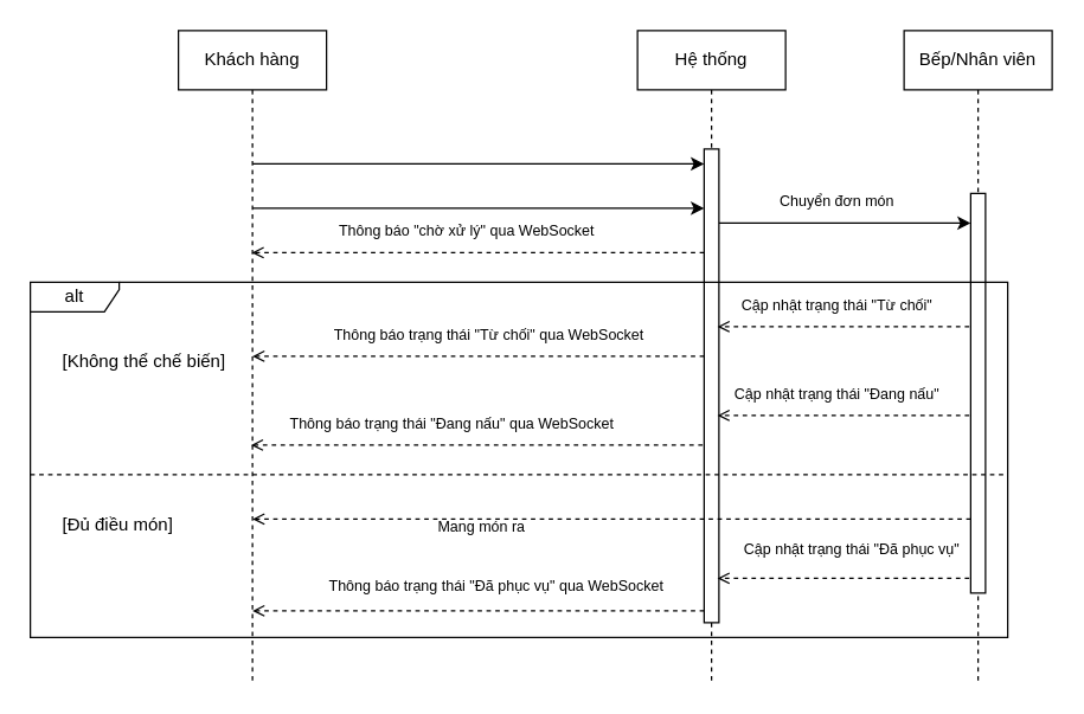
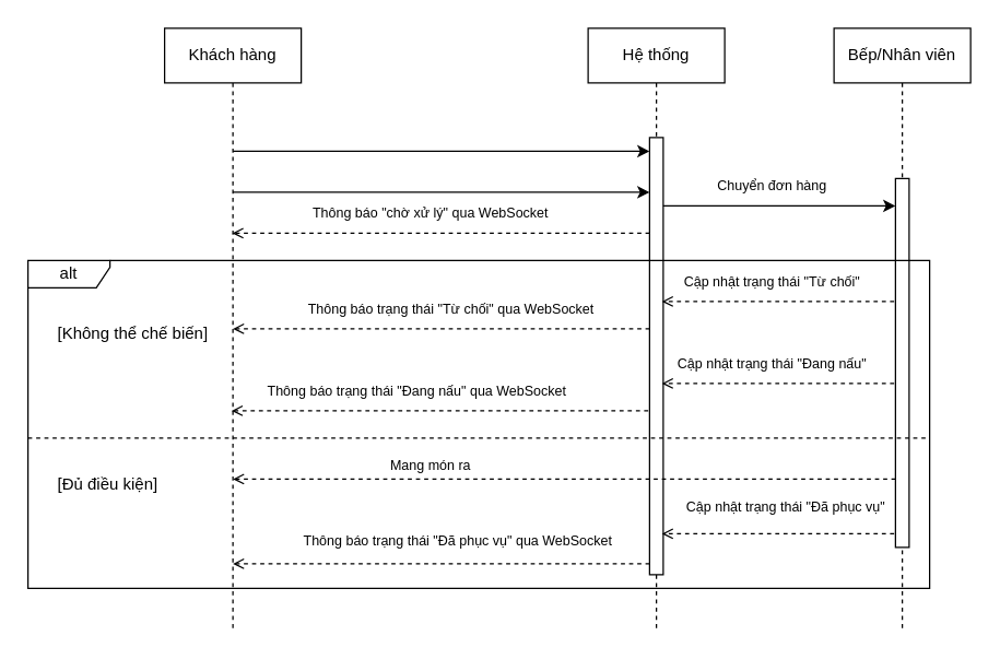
  <mxCell id="0" />
  <mxCell id="1" parent="0" />
  <mxCell id="2" value="Khách hàng" style="shape=umlLifeline;perimeter=lifelinePerimeter;whiteSpace=wrap;html=1;container=0;dropTarget=0;collapsible=0;recursiveResize=0;outlineConnect=0;portConstraint=eastwest;newEdgeStyle={&quot;edgeStyle&quot;:&quot;elbowEdgeStyle&quot;,&quot;elbow&quot;:&quot;vertical&quot;,&quot;curved&quot;:0,&quot;rounded&quot;:0};" parent="1" vertex="1"><mxGeometry x="120" y="20" width="100" height="440" as="geometry" /></mxCell>
  <mxCell id="3" value="Hệ thống" style="shape=umlLifeline;perimeter=lifelinePerimeter;whiteSpace=wrap;html=1;container=0;dropTarget=0;collapsible=0;recursiveResize=0;outlineConnect=0;portConstraint=eastwest;newEdgeStyle={&quot;edgeStyle&quot;:&quot;elbowEdgeStyle&quot;,&quot;elbow&quot;:&quot;vertical&quot;,&quot;curved&quot;:0,&quot;rounded&quot;:0};" parent="1" vertex="1"><mxGeometry x="430" y="20" width="100" height="440" as="geometry" /></mxCell>
  <mxCell id="4" value="&lt;span style=&quot;color: rgba(0, 0, 0, 0); font-family: monospace; font-size: 0px; text-align: start;&quot;&gt;%3CmxGraphModel%3E%3Croot%3E%3CmxCell%20id%3D%220%22%2F%3E%3CmxCell%20id%3D%221%22%20parent%3D%220%22%2F%3E%3CmxCell%20id%3D%222%22%20value%3D%22Interaction%20heading%22%20style%3D%22shape%3DumlFrame%3BwhiteSpace%3Dwrap%3Bhtml%3D1%3BpointerEvents%3D0%3BrecursiveResize%3D0%3Bcontainer%3D1%3Bcollapsible%3D0%3Bwidth%3D170%3B%22%20vertex%3D%221%22%20parent%3D%221%22%3E%3CmxGeometry%20x%3D%2210%22%20y%3D%22220%22%20width%3D%22290%22%20height%3D%22250%22%20as%3D%22geometry%22%2F%3E%3C%2FmxCell%3E%3CmxCell%20id%3D%223%22%20value%3D%22%5Bconstraint1%5D%22%20style%3D%22text%3Bhtml%3D1%3B%22%20vertex%3D%221%22%20parent%3D%222%22%3E%3CmxGeometry%20width%3D%22100%22%20height%3D%2220%22%20relative%3D%221%22%20as%3D%22geometry%22%3E%3CmxPoint%20x%3D%2220%22%20y%3D%2240%22%20as%3D%22offset%22%2F%3E%3C%2FmxGeometry%3E%3C%2FmxCell%3E%3CmxCell%20id%3D%224%22%20value%3D%22%5Bconstraint2%5D%22%20style%3D%22line%3BstrokeWidth%3D1%3Bdashed%3D1%3BlabelPosition%3Dcenter%3BverticalLabelPosition%3Dbottom%3Balign%3Dleft%3BverticalAlign%3Dtop%3BspacingLeft%3D20%3BspacingTop%3D15%3Bhtml%3D1%3BwhiteSpace%3Dwrap%3B%22%20vertex%3D%221%22%20parent%3D%222%22%3E%3CmxGeometry%20y%3D%22125%22%20width%3D%22290%22%20height%3D%2210%22%20as%3D%22geometry%22%2F%3E%3C%2FmxCell%3E%3C%2Froot%3E%3C%2FmxGraphModel%3E&lt;/span&gt;" style="html=1;points=[];perimeter=orthogonalPerimeter;outlineConnect=0;targetShapes=umlLifeline;portConstraint=eastwest;newEdgeStyle={&quot;edgeStyle&quot;:&quot;elbowEdgeStyle&quot;,&quot;elbow&quot;:&quot;vertical&quot;,&quot;curved&quot;:0,&quot;rounded&quot;:0};" parent="3" vertex="1"><mxGeometry x="45" y="80" width="10" height="320" as="geometry" /></mxCell>
  <mxCell id="5" value="Bếp/Nhân viên" style="shape=umlLifeline;perimeter=lifelinePerimeter;whiteSpace=wrap;html=1;container=0;dropTarget=0;collapsible=0;recursiveResize=0;outlineConnect=0;portConstraint=eastwest;newEdgeStyle={&quot;edgeStyle&quot;:&quot;elbowEdgeStyle&quot;,&quot;elbow&quot;:&quot;vertical&quot;,&quot;curved&quot;:0,&quot;rounded&quot;:0};" parent="1" vertex="1"><mxGeometry x="610" y="20" width="100" height="440" as="geometry" /></mxCell>
  <mxCell id="6" value="" style="html=1;points=[];perimeter=orthogonalPerimeter;outlineConnect=0;targetShapes=umlLifeline;portConstraint=eastwest;newEdgeStyle={&quot;edgeStyle&quot;:&quot;elbowEdgeStyle&quot;,&quot;elbow&quot;:&quot;vertical&quot;,&quot;curved&quot;:0,&quot;rounded&quot;:0};" parent="5" vertex="1"><mxGeometry x="45" y="110" width="10" height="270" as="geometry" /></mxCell>
  <mxCell id="7" value="" style="endArrow=classic;html=1;rounded=0;" parent="1" target="4" edge="1"><mxGeometry width="50" height="50" relative="1" as="geometry"><mxPoint x="170" y="110" as="sourcePoint" /><mxPoint x="340" y="110" as="targetPoint" /></mxGeometry></mxCell>
  <mxCell id="8" value="" style="edgeStyle=elbowEdgeStyle;rounded=0;orthogonalLoop=1;jettySize=auto;html=1;elbow=vertical;curved=0;" parent="1" edge="1"><mxGeometry relative="1" as="geometry"><mxPoint x="485" y="149.996" as="sourcePoint" /><mxPoint x="655" y="149.996" as="targetPoint" /></mxGeometry></mxCell>
  <mxCell id="9" value="" style="endArrow=classic;html=1;rounded=0;" parent="1" edge="1"><mxGeometry width="50" height="50" relative="1" as="geometry"><mxPoint x="170" y="140" as="sourcePoint" /><mxPoint x="475" y="140" as="targetPoint" /></mxGeometry></mxCell>
- <mxCell id="10" value="&lt;span style=&quot;font-size: 10px;&quot;&gt;Chuyển đơn món&lt;/span&gt;" style="text;html=1;align=center;verticalAlign=middle;whiteSpace=wrap;rounded=0;" parent="1" vertex="1"><mxGeometry x="480" y="120" width="170" height="30" as="geometry" /></mxCell>
+ <mxCell id="10" value="&lt;span style=&quot;font-size: 10px;&quot;&gt;Chuyển đơn hàng&lt;/span&gt;" style="text;html=1;align=center;verticalAlign=middle;whiteSpace=wrap;rounded=0;" parent="1" vertex="1"><mxGeometry x="480" y="120" width="170" height="30" as="geometry" /></mxCell>
  <mxCell id="11" value="" style="edgeStyle=elbowEdgeStyle;rounded=0;orthogonalLoop=1;jettySize=auto;html=1;elbow=vertical;curved=0;dashed=1;endArrow=open;endFill=0;" parent="1" source="4" target="2" edge="1"><mxGeometry relative="1" as="geometry"><mxPoint x="395" y="185" as="targetPoint" /><Array as="points"><mxPoint x="430" y="170" /></Array></mxGeometry></mxCell>
  <mxCell id="12" value="&lt;span style=&quot;font-size: 10px;&quot;&gt;Thông báo &quot;chờ xử lý&quot; qua WebSocket&lt;/span&gt;" style="text;html=1;align=center;verticalAlign=middle;whiteSpace=wrap;rounded=0;" parent="1" vertex="1"><mxGeometry x="215" y="140" width="200" height="30" as="geometry" /></mxCell>
  <mxCell id="13" value="" style="endArrow=open;html=1;rounded=0;dashed=1;endFill=0;" parent="1" edge="1"><mxGeometry width="50" height="50" relative="1" as="geometry"><mxPoint x="654" y="220" as="sourcePoint" /><mxPoint x="484" y="220" as="targetPoint" /><Array as="points"><mxPoint x="529" y="220" /></Array></mxGeometry></mxCell>
  <mxCell id="14" value="" style="edgeStyle=elbowEdgeStyle;rounded=0;orthogonalLoop=1;jettySize=auto;html=1;elbow=vertical;curved=0;dashed=1;endArrow=open;endFill=0;" parent="1" edge="1"><mxGeometry relative="1" as="geometry"><mxPoint x="475" y="240" as="sourcePoint" /><mxPoint x="170" y="240" as="targetPoint" /><Array as="points"><mxPoint x="430" y="240" /></Array></mxGeometry></mxCell>
  <mxCell id="15" value="&lt;span style=&quot;font-size: 10px;&quot;&gt;Thông báo trạng thái &quot;Từ chối&quot; qua WebSocket&lt;/span&gt;" style="text;html=1;align=center;verticalAlign=middle;whiteSpace=wrap;rounded=0;" parent="1" vertex="1"><mxGeometry x="220" y="210" width="220" height="30" as="geometry" /></mxCell>
  <mxCell id="16" value="" style="endArrow=open;html=1;rounded=0;dashed=1;endFill=0;" parent="1" edge="1"><mxGeometry width="50" height="50" relative="1" as="geometry"><mxPoint x="654" y="280" as="sourcePoint" /><mxPoint x="484" y="280" as="targetPoint" /><Array as="points"><mxPoint x="529" y="280" /></Array></mxGeometry></mxCell>
  <mxCell id="17" value="" style="edgeStyle=elbowEdgeStyle;rounded=0;orthogonalLoop=1;jettySize=auto;html=1;elbow=vertical;curved=0;dashed=1;endArrow=open;endFill=0;" parent="1" source="6" edge="1"><mxGeometry relative="1" as="geometry"><mxPoint x="650" y="350" as="sourcePoint" /><mxPoint x="170" y="350" as="targetPoint" /><Array as="points"><mxPoint x="430" y="350" /></Array></mxGeometry></mxCell>
  <mxCell id="18" value="" style="endArrow=open;html=1;rounded=0;dashed=1;endFill=0;" parent="1" edge="1"><mxGeometry width="50" height="50" relative="1" as="geometry"><mxPoint x="654" y="390" as="sourcePoint" /><mxPoint x="484" y="390" as="targetPoint" /><Array as="points"><mxPoint x="529" y="390" /></Array></mxGeometry></mxCell>
  <mxCell id="19" value="" style="edgeStyle=elbowEdgeStyle;rounded=0;orthogonalLoop=1;jettySize=auto;html=1;elbow=vertical;curved=0;dashed=1;endArrow=open;endFill=0;" parent="1" edge="1"><mxGeometry relative="1" as="geometry"><mxPoint x="475" y="412" as="sourcePoint" /><mxPoint x="170" y="412" as="targetPoint" /><Array as="points"><mxPoint x="430" y="412" /></Array></mxGeometry></mxCell>
  <mxCell id="20" value="&lt;span style=&quot;font-size: 10px;&quot;&gt;Thông báo trạng thái &quot;Đã phục vụ&quot; qua WebSocket&lt;/span&gt;" style="text;html=1;align=center;verticalAlign=middle;whiteSpace=wrap;rounded=0;" parent="1" vertex="1"><mxGeometry x="220" y="380" width="230" height="30" as="geometry" /></mxCell>
  <mxCell id="21" value="alt" style="shape=umlFrame;whiteSpace=wrap;html=1;pointerEvents=0;recursiveResize=0;container=1;collapsible=0;width=60;height=20;" parent="1" vertex="1"><mxGeometry x="20" y="190" width="660" height="240" as="geometry" /></mxCell>
  <mxCell id="22" value="[Không thể chế biến]" style="text;html=1;" parent="21" vertex="1"><mxGeometry width="100" height="20" relative="1" as="geometry"><mxPoint x="20" y="40" as="offset" /></mxGeometry></mxCell>
- <mxCell id="23" value="[Đủ điều món]" style="line;strokeWidth=1;dashed=1;labelPosition=center;verticalLabelPosition=bottom;align=left;verticalAlign=top;spacingLeft=20;spacingTop=15;html=1;whiteSpace=wrap;" parent="21" vertex="1"><mxGeometry y="125" width="660" height="10" as="geometry" /></mxCell>
+ <mxCell id="23" value="[Đủ điều kiện]" style="line;strokeWidth=1;dashed=1;labelPosition=center;verticalLabelPosition=bottom;align=left;verticalAlign=top;spacingLeft=20;spacingTop=15;html=1;whiteSpace=wrap;" parent="21" vertex="1"><mxGeometry y="125" width="660" height="10" as="geometry" /></mxCell>
  <mxCell id="24" value="&lt;span style=&quot;font-size: 10px;&quot;&gt;Thông báo trạng thái &quot;Đang nấu&quot; qua WebSocket&lt;/span&gt;" style="text;html=1;align=center;verticalAlign=middle;whiteSpace=wrap;rounded=0;" parent="21" vertex="1"><mxGeometry x="170" y="80" width="230" height="30" as="geometry" /></mxCell>
  <mxCell id="25" value="" style="edgeStyle=elbowEdgeStyle;rounded=0;orthogonalLoop=1;jettySize=auto;html=1;elbow=vertical;curved=0;dashed=1;endArrow=open;endFill=0;" parent="21" edge="1"><mxGeometry relative="1" as="geometry"><mxPoint x="454" y="110" as="sourcePoint" /><mxPoint x="149" y="110" as="targetPoint" /><Array as="points"><mxPoint x="409" y="110" /></Array></mxGeometry></mxCell>
- <mxCell id="26" value="&lt;span style=&quot;font-size: 10px;&quot;&gt;Mang món ra&lt;/span&gt;" style="text;html=1;align=center;verticalAlign=middle;whiteSpace=wrap;rounded=0;" parent="21" vertex="1"><mxGeometry x="220" y="150" width="170" height="30" as="geometry" /></mxCell>
+ <mxCell id="26" value="&lt;span style=&quot;font-size: 10px;&quot;&gt;Mang món ra&lt;/span&gt;" style="text;html=1;align=center;verticalAlign=middle;whiteSpace=wrap;rounded=0;" parent="21" vertex="1"><mxGeometry x="210" y="135" width="170" height="30" as="geometry" /></mxCell>
  <mxCell id="27" value="&lt;span style=&quot;font-size: 10px;&quot;&gt;Cập nhật trạng thái &quot;Đang nấu&quot;&lt;/span&gt;" style="text;html=1;align=center;verticalAlign=middle;whiteSpace=wrap;rounded=0;" parent="21" vertex="1"><mxGeometry x="460" y="60" width="170" height="30" as="geometry" /></mxCell>
  <mxCell id="28" value="&lt;span style=&quot;font-size: 10px;&quot;&gt;Cập nhật trạng thái &quot;Từ chối&quot;&lt;/span&gt;" style="text;html=1;align=center;verticalAlign=middle;whiteSpace=wrap;rounded=0;" parent="21" vertex="1"><mxGeometry x="460" width="170" height="30" as="geometry" /></mxCell>
  <mxCell id="29" value="&lt;span style=&quot;font-size: 10px;&quot;&gt;Cập nhật trạng thái &quot;Đã phục vụ&quot;&lt;/span&gt;" style="text;html=1;align=center;verticalAlign=middle;whiteSpace=wrap;rounded=0;" parent="21" vertex="1"><mxGeometry x="470" y="165" width="170" height="30" as="geometry" /></mxCell>
